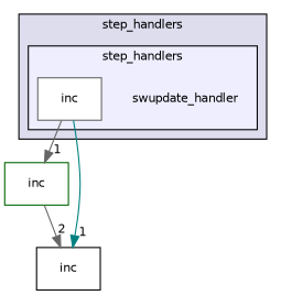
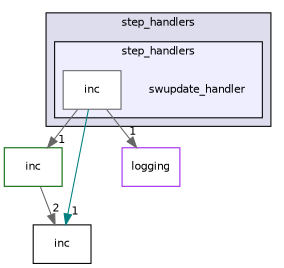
  digraph {
    compound=true
    node [fontname=Helvetica fontsize=10 shape=box color=purple fillcolor=white style=filled]
    edge [headlabel=1 labeldistance=1.5 labelfontname=Helvetica labelfontsize=10 color=gray40]
    n1 [label=swupdate_handler shape=plaintext fillcolor="" style=""]
    n2 [color=gray40 label=inc]
    n3 [color=darkgreen label=inc]
    n4 [color=black label=inc]
+   n5 [label=logging]
    subgraph cluster_1 {
      bgcolor="#ddddee"
      fontname=Helvetica
      fontsize=10
      label=step_handlers
      pencolor=black
      subgraph cluster_2 {
        bgcolor="#eeeeff"
        fontname=Helvetica
        fontsize=10
        pencolor=black
        n1
        n2
      }
    }
    n2 -> n3
    n2 -> n4 [color=teal]
+   n2 -> n5
    n3 -> n4 [headlabel=2]
  }
